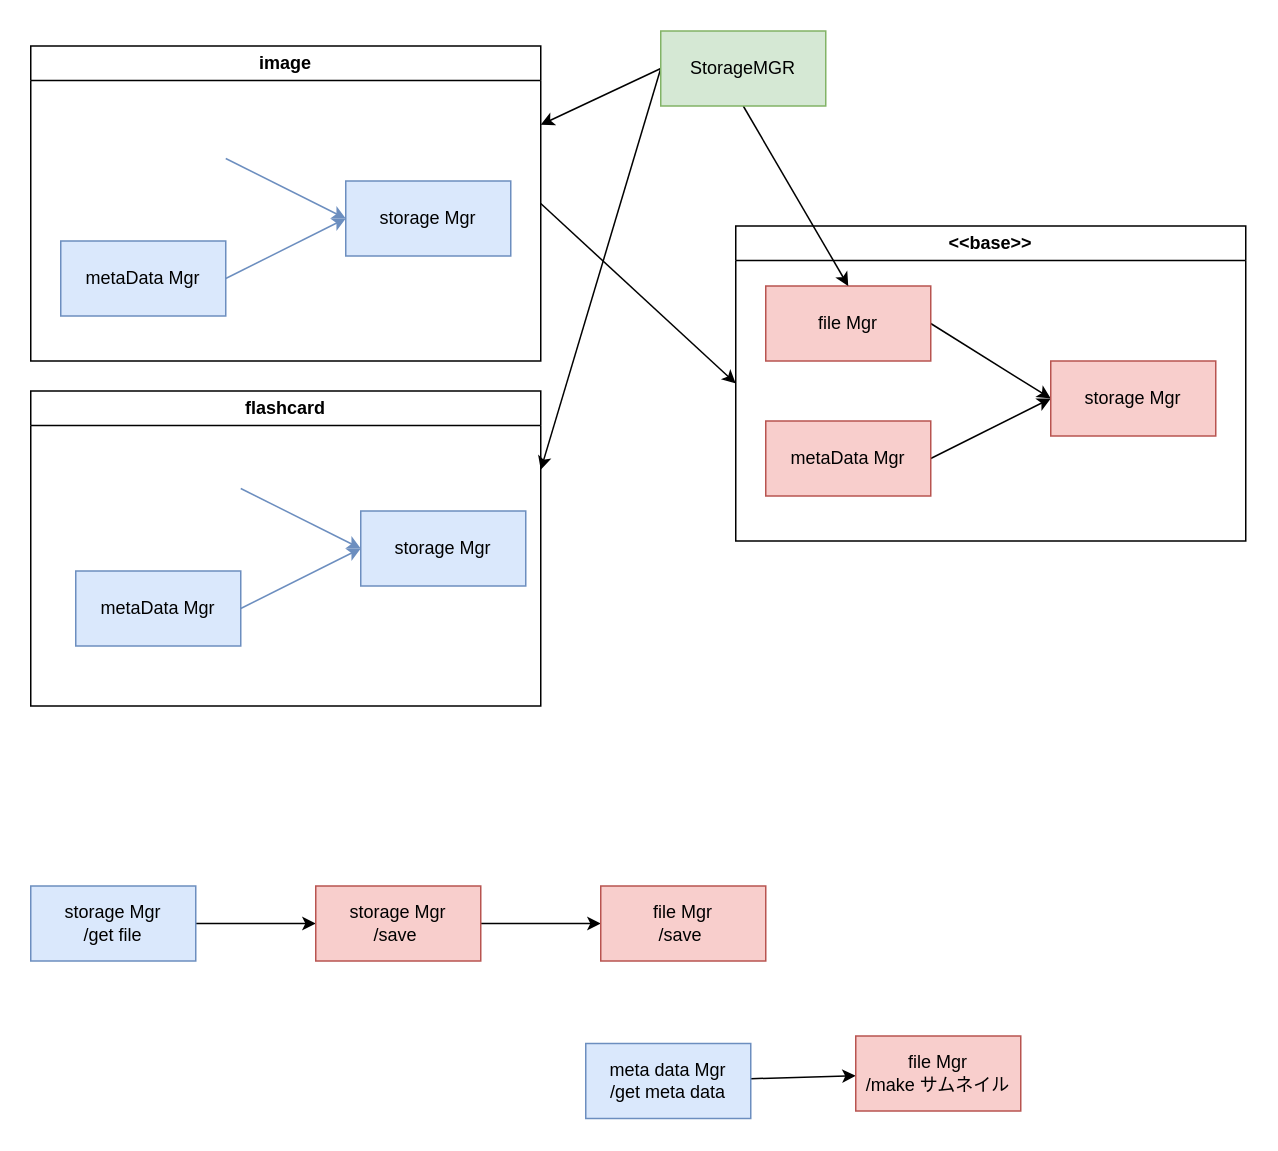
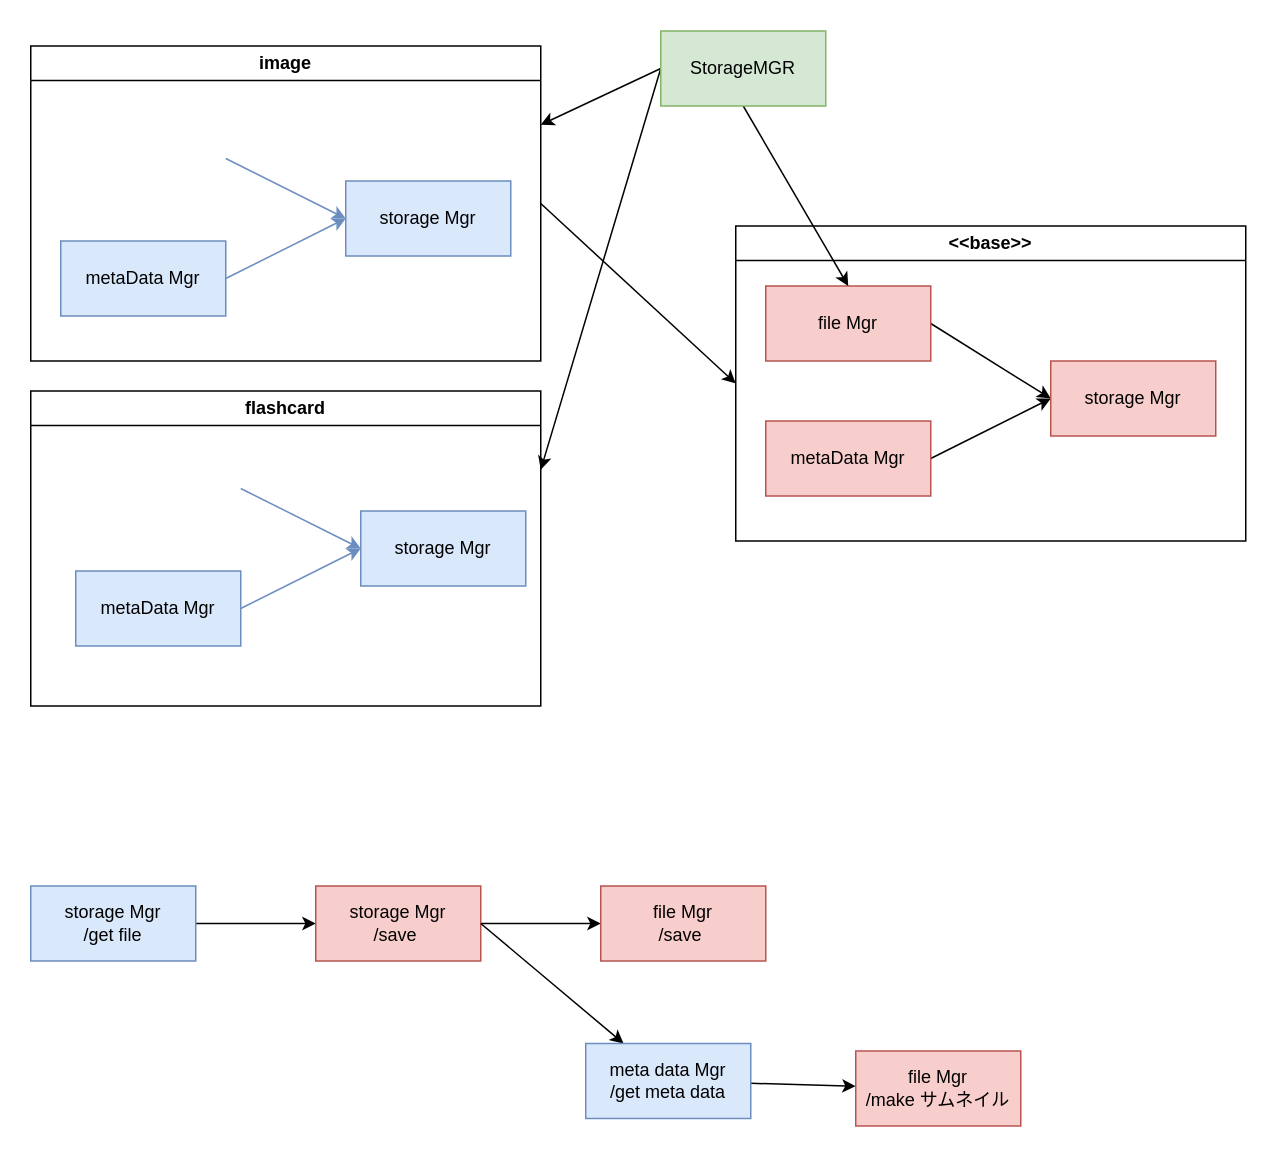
  <mxCell id="0" />
  <mxCell id="1" parent="0" />
  <mxCell id="2" style="edgeStyle=none;html=1;exitX=1;exitY=0.5;exitDx=0;exitDy=0;entryX=0;entryY=0.5;entryDx=0;entryDy=0;" parent="1" source="3" target="8" edge="1"><mxGeometry relative="1" as="geometry" /></mxCell>
  <mxCell id="3" value="image" style="swimlane;whiteSpace=wrap;html=1;" parent="1" vertex="1"><mxGeometry x="20" y="30" width="340" height="210" as="geometry" /></mxCell>
  <mxCell id="4" style="edgeStyle=none;html=1;exitX=1;exitY=0.5;exitDx=0;exitDy=0;entryX=0;entryY=0.5;entryDx=0;entryDy=0;fillColor=#dae8fc;strokeColor=#6c8ebf;" parent="3" target="7" edge="1"><mxGeometry relative="1" as="geometry"><mxPoint x="130" y="75" as="sourcePoint" /></mxGeometry></mxCell>
  <mxCell id="5" style="edgeStyle=none;html=1;exitX=1;exitY=0.5;exitDx=0;exitDy=0;entryX=0;entryY=0.5;entryDx=0;entryDy=0;fillColor=#dae8fc;strokeColor=#6c8ebf;" parent="3" source="6" target="7" edge="1"><mxGeometry relative="1" as="geometry" /></mxCell>
  <mxCell id="6" value="metaData Mgr" style="html=1;whiteSpace=wrap;fillColor=#dae8fc;strokeColor=#6c8ebf;" parent="3" vertex="1"><mxGeometry x="20" y="130" width="110" height="50" as="geometry" /></mxCell>
  <mxCell id="7" value="storage Mgr" style="html=1;whiteSpace=wrap;fillColor=#dae8fc;strokeColor=#6c8ebf;" parent="3" vertex="1"><mxGeometry x="210" y="90" width="110" height="50" as="geometry" /></mxCell>
  <mxCell id="8" value="&amp;lt;&amp;lt;base&amp;gt;&amp;gt;" style="swimlane;whiteSpace=wrap;html=1;" parent="1" vertex="1"><mxGeometry x="490" y="150" width="340" height="210" as="geometry" /></mxCell>
  <mxCell id="9" style="edgeStyle=none;html=1;exitX=1;exitY=0.5;exitDx=0;exitDy=0;entryX=0;entryY=0.5;entryDx=0;entryDy=0;" parent="8" source="10" target="13" edge="1"><mxGeometry relative="1" as="geometry" /></mxCell>
  <mxCell id="10" value="file Mgr" style="html=1;whiteSpace=wrap;fillColor=#f8cecc;strokeColor=#b85450;" parent="8" vertex="1"><mxGeometry x="20" y="40" width="110" height="50" as="geometry" /></mxCell>
  <mxCell id="11" style="edgeStyle=none;html=1;exitX=1;exitY=0.5;exitDx=0;exitDy=0;entryX=0;entryY=0.5;entryDx=0;entryDy=0;" parent="8" source="12" target="13" edge="1"><mxGeometry relative="1" as="geometry" /></mxCell>
  <mxCell id="12" value="metaData Mgr" style="html=1;whiteSpace=wrap;fillColor=#f8cecc;strokeColor=#b85450;" parent="8" vertex="1"><mxGeometry x="20" y="130" width="110" height="50" as="geometry" /></mxCell>
  <mxCell id="13" value="storage Mgr" style="html=1;whiteSpace=wrap;fillColor=#f8cecc;strokeColor=#b85450;" parent="8" vertex="1"><mxGeometry x="210" y="90" width="110" height="50" as="geometry" /></mxCell>
  <mxCell id="14" value="flashcard" style="swimlane;whiteSpace=wrap;html=1;" parent="1" vertex="1"><mxGeometry x="20" y="260" width="340" height="210" as="geometry" /></mxCell>
  <mxCell id="15" style="edgeStyle=none;html=1;exitX=1;exitY=0.5;exitDx=0;exitDy=0;entryX=0;entryY=0.5;entryDx=0;entryDy=0;fillColor=#dae8fc;strokeColor=#6c8ebf;" parent="14" target="18" edge="1"><mxGeometry relative="1" as="geometry"><mxPoint x="140" y="65" as="sourcePoint" /></mxGeometry></mxCell>
  <mxCell id="16" style="edgeStyle=none;html=1;exitX=1;exitY=0.5;exitDx=0;exitDy=0;entryX=0;entryY=0.5;entryDx=0;entryDy=0;fillColor=#dae8fc;strokeColor=#6c8ebf;" parent="14" source="17" target="18" edge="1"><mxGeometry relative="1" as="geometry" /></mxCell>
  <mxCell id="17" value="metaData Mgr" style="html=1;whiteSpace=wrap;fillColor=#dae8fc;strokeColor=#6c8ebf;" parent="14" vertex="1"><mxGeometry x="30" y="120" width="110" height="50" as="geometry" /></mxCell>
  <mxCell id="18" value="storage Mgr" style="html=1;whiteSpace=wrap;fillColor=#dae8fc;strokeColor=#6c8ebf;" parent="14" vertex="1"><mxGeometry x="220" y="80" width="110" height="50" as="geometry" /></mxCell>
  <mxCell id="19" value="" style="edgeStyle=none;html=1;" edge="1" parent="1" source="20" target="22"><mxGeometry relative="1" as="geometry" /></mxCell>
  <mxCell id="20" value="storage Mgr&lt;div&gt;/get file&lt;/div&gt;" style="html=1;whiteSpace=wrap;fillColor=#dae8fc;strokeColor=#6c8ebf;" vertex="1" parent="1"><mxGeometry x="20" y="590" width="110" height="50" as="geometry" /></mxCell>
  <mxCell id="21" value="" style="edgeStyle=none;html=1;" edge="1" parent="1" source="22" target="24"><mxGeometry relative="1" as="geometry" /></mxCell>
  <mxCell id="22" value="storage Mgr&lt;div&gt;/save&amp;nbsp;&lt;/div&gt;" style="html=1;whiteSpace=wrap;fillColor=#f8cecc;strokeColor=#b85450;" vertex="1" parent="1"><mxGeometry x="210" y="590" width="110" height="50" as="geometry" /></mxCell>
+ <mxCell id="23" value="" style="edgeStyle=none;html=1;exitX=1;exitY=0.5;exitDx=0;exitDy=0;" edge="1" parent="1" source="22" target="26"><mxGeometry relative="1" as="geometry" /></mxCell>
  <mxCell id="24" value="file Mgr&lt;div&gt;/save&amp;nbsp;&lt;/div&gt;" style="html=1;whiteSpace=wrap;fillColor=#f8cecc;strokeColor=#b85450;" vertex="1" parent="1"><mxGeometry x="400" y="590" width="110" height="50" as="geometry" /></mxCell>
  <mxCell id="25" value="" style="edgeStyle=none;html=1;" edge="1" parent="1" source="26" target="31"><mxGeometry relative="1" as="geometry" /></mxCell>
  <mxCell id="26" value="meta data Mgr&lt;div&gt;/get meta data&lt;/div&gt;" style="html=1;whiteSpace=wrap;fillColor=#dae8fc;strokeColor=#6c8ebf;" vertex="1" parent="1"><mxGeometry x="390" y="695" width="110" height="50" as="geometry" /></mxCell>
  <mxCell id="27" style="edgeStyle=none;html=1;exitX=0.5;exitY=1;exitDx=0;exitDy=0;entryX=0.5;entryY=0;entryDx=0;entryDy=0;" edge="1" parent="1" source="30" target="10"><mxGeometry relative="1" as="geometry" /></mxCell>
  <mxCell id="28" style="edgeStyle=none;html=1;exitX=0;exitY=0.5;exitDx=0;exitDy=0;entryX=1;entryY=0.25;entryDx=0;entryDy=0;" edge="1" parent="1" source="30" target="3"><mxGeometry relative="1" as="geometry" /></mxCell>
  <mxCell id="29" style="edgeStyle=none;html=1;exitX=0;exitY=0.5;exitDx=0;exitDy=0;entryX=1;entryY=0.25;entryDx=0;entryDy=0;" edge="1" parent="1" source="30" target="14"><mxGeometry relative="1" as="geometry" /></mxCell>
  <mxCell id="30" value="StorageMGR" style="html=1;whiteSpace=wrap;fillColor=#d5e8d4;strokeColor=#82b366;" vertex="1" parent="1"><mxGeometry x="440" y="20" width="110" height="50" as="geometry" /></mxCell>
- <mxCell id="31" value="file Mgr&lt;div&gt;/make サムネイル&lt;/div&gt;" style="html=1;whiteSpace=wrap;fillColor=#f8cecc;strokeColor=#b85450;" vertex="1" parent="1"><mxGeometry x="570" y="690" width="110" height="50" as="geometry" /></mxCell>
+ <mxCell id="31" value="file Mgr&lt;div&gt;/make サムネイル&lt;/div&gt;" style="html=1;whiteSpace=wrap;fillColor=#f8cecc;strokeColor=#b85450;" vertex="1" parent="1"><mxGeometry x="570" y="700" width="110" height="50" as="geometry" /></mxCell>
